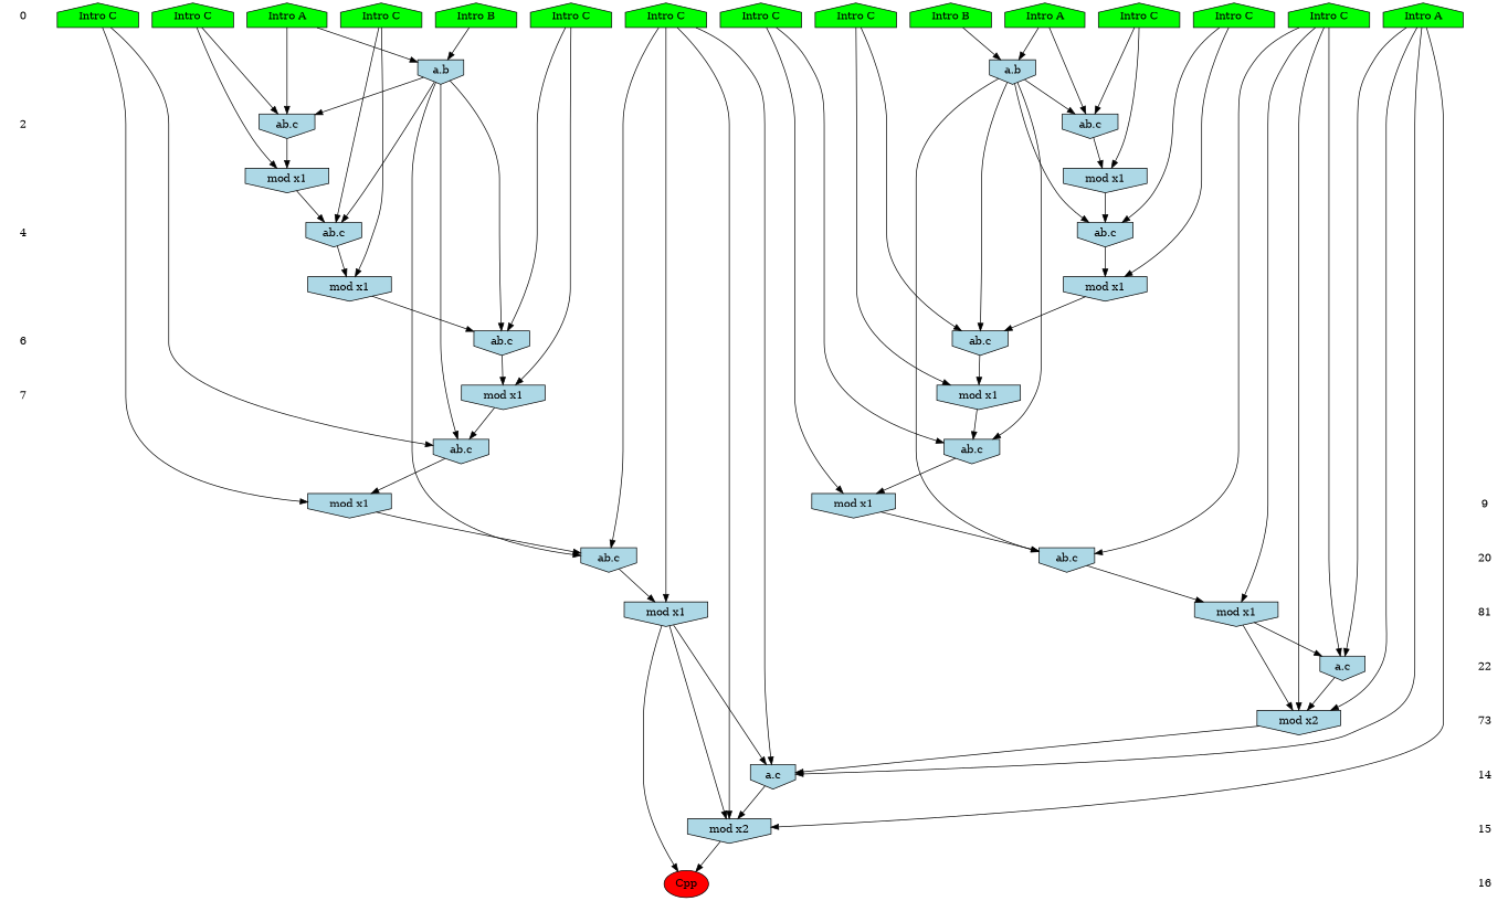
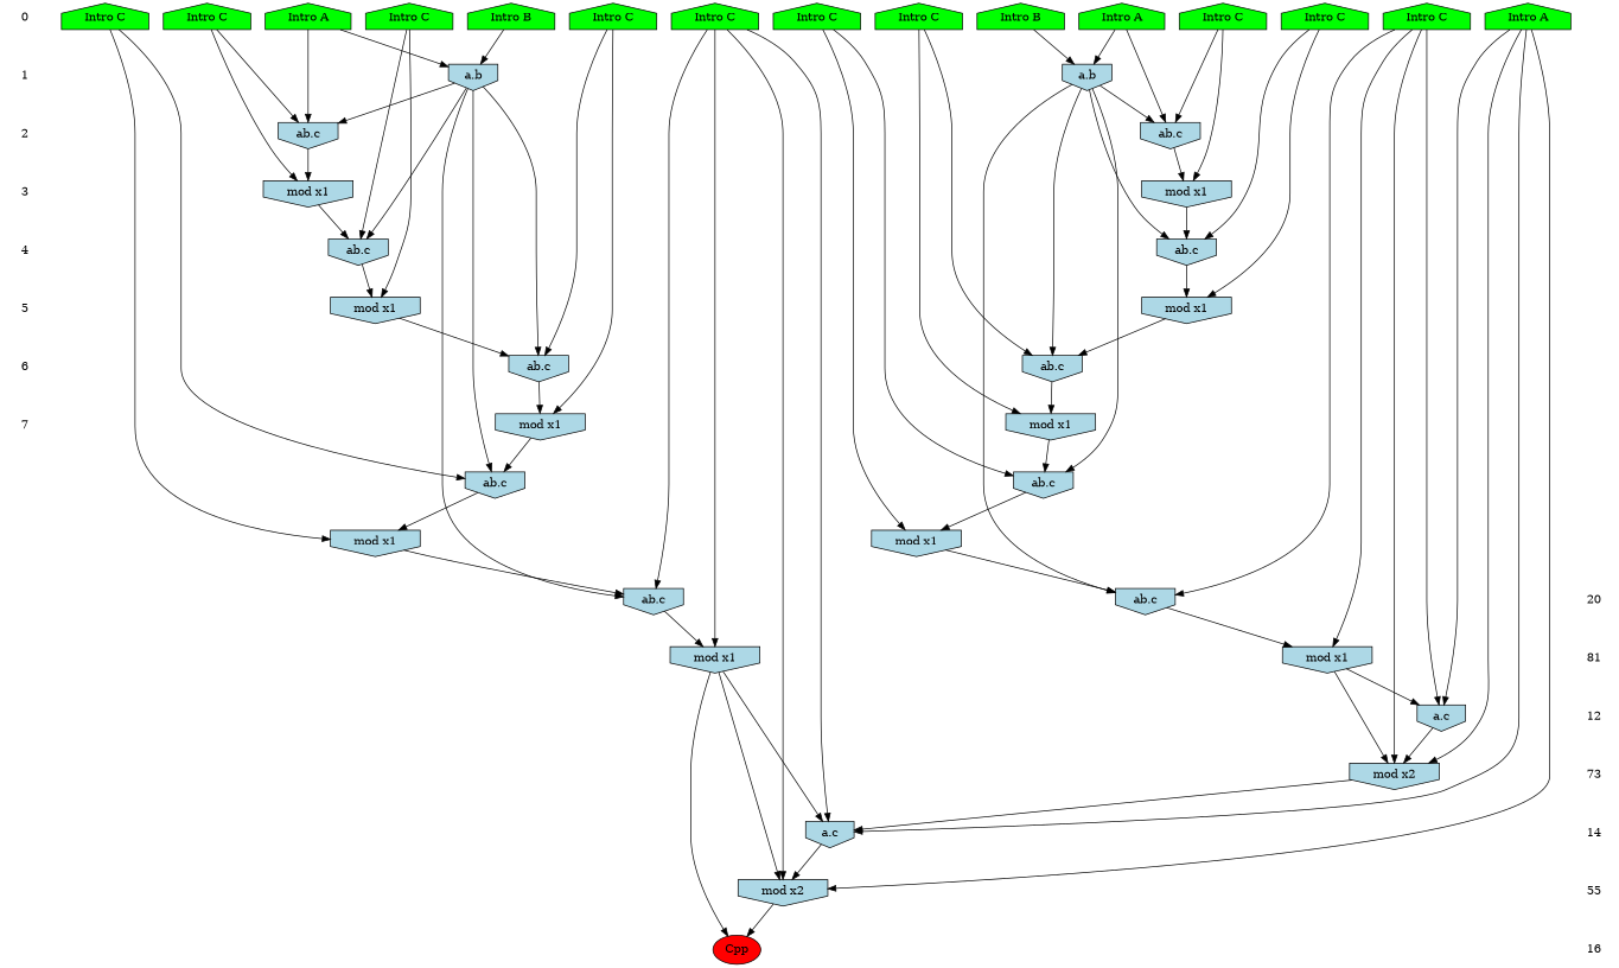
  digraph {
    ranksep=.5
    node [shape=invhouse fillcolor=lightblue style=filled]
    0 [shape=plaintext fillcolor="" style=""]
    n2 [fillcolor=green label="Intro A" shape=house]
    n3 [fillcolor=green label="Intro B" shape=house]
    n4 [fillcolor=green label="Intro A" shape=house]
    n5 [fillcolor=green label="Intro B" shape=house]
    n6 [fillcolor=green label="Intro A" shape=house]
    n7 [fillcolor=green label="Intro C" shape=house]
    n8 [fillcolor=green label="Intro C" shape=house]
    n9 [fillcolor=green label="Intro C" shape=house]
    n10 [fillcolor=green label="Intro C" shape=house]
    n11 [fillcolor=green label="Intro C" shape=house]
    n12 [fillcolor=green label="Intro C" shape=house]
    n13 [fillcolor=green label="Intro C" shape=house]
    n14 [fillcolor=green label="Intro C" shape=house]
    n15 [fillcolor=green label="Intro C" shape=house]
    n16 [fillcolor=green label="Intro C" shape=house]
+   1 [shape=plaintext fillcolor="" style=""]
    n18 [label="a.b"]
    n19 [label="a.b"]
    2 [shape=plaintext fillcolor="" style=""]
    n21 [label="ab.c"]
    n22 [label="ab.c"]
+   3 [shape=plaintext fillcolor="" style=""]
    n24 [label="mod x1"]
    n25 [label="mod x1"]
    4 [shape=plaintext fillcolor="" style=""]
    n27 [label="ab.c"]
    n28 [label="ab.c"]
+   5 [shape=plaintext fillcolor="" style=""]
    n30 [label="mod x1"]
    n31 [label="mod x1"]
-   15 [shape=plaintext fillcolor="" style=""]
+   15 [shape=plaintext label=55 fillcolor="" style=""]
    n33 [label="mod x2"]
    6 [shape=plaintext fillcolor="" style=""]
    n35 [label="ab.c"]
    n36 [label="ab.c"]
    7 [shape=plaintext fillcolor="" style=""]
    n38 [label="mod x1"]
    n39 [label="mod x1"]
    n40 [label="ab.c"]
    n41 [label="ab.c"]
-   9 [shape=plaintext fillcolor="" style=""]
    n43 [label="mod x1"]
    n44 [label="mod x1"]
    n45 [label=20 shape=plaintext fillcolor="" style=""]
    n46 [label="ab.c"]
    n47 [label="ab.c"]
    n48 [label=81 shape=plaintext fillcolor="" style=""]
    n49 [label="mod x1"]
    n50 [label="mod x1"]
-   12 [shape=plaintext label=22 fillcolor="" style=""]
+   12 [shape=plaintext fillcolor="" style=""]
    n52 [label="a.c"]
    n53 [label=73 shape=plaintext fillcolor="" style=""]
    n54 [label="mod x2"]
    14 [shape=plaintext fillcolor="" style=""]
    n56 [label="a.c"]
    16 [shape=plaintext fillcolor="" style=""]
    n58 [fillcolor=red label=Cpp shape=""]
    subgraph sub_1 {
      rank=same
      0
      n2
      n3
      n4
      n5
      n6
      n7
      n8
      n9
      n10
      n11
      n12
      n13
      n14
      n15
      n16
    }
    subgraph sub_2 {
      rank=same
+     1
      n18
      n19
    }
    subgraph sub_3 {
      rank=same
      2
      n21
      n22
    }
    subgraph sub_4 {
      rank=same
+     3
      n24
      n25
    }
    subgraph sub_5 {
      rank=same
      4
      n27
      n28
    }
    subgraph sub_6 {
      rank=same
+     5
      n30
      n31
    }
    subgraph sub_7 {
      rank=same
      15
      n33
    }
    subgraph sub_8 {
      rank=same
      6
      n35
      n36
    }
    subgraph sub_9 {
      rank=same
      7
      n38
      n39
    }
    subgraph sub_10 {
      rank=same
      n40
      n41
    }
    subgraph sub_11 {
      rank=same
-     9
      n43
      n44
    }
    subgraph sub_12 {
      rank=same
      n45
      n46
      n47
    }
    subgraph sub_13 {
      rank=same
      n48
      n49
      n50
    }
    subgraph sub_14 {
      rank=same
      12
      n52
    }
    subgraph sub_15 {
      rank=same
      n53
      n54
    }
    subgraph sub_16 {
      rank=same
      14
      n56
    }
    subgraph sub_17 {
      rank=same
      16
      n58
    }
+   0 -> 1 [style=invis]
    n2 -> n18
    n2 -> n21
    n3 -> n19
    n4 -> n33
    n4 -> n52
    n4 -> n54
    n4 -> n56
    n5 -> n18
    n6 -> n19
    n6 -> n22
    n7 -> n33
    n7 -> n47
    n7 -> n50
    n7 -> n56
    n8 -> n41
    n8 -> n44
    n9 -> n21
    n9 -> n24
    n10 -> n28
    n10 -> n31
    n11 -> n35
    n11 -> n38
    n12 -> n46
    n12 -> n49
    n12 -> n52
    n12 -> n54
    n13 -> n22
    n13 -> n25
    n14 -> n40
    n14 -> n43
    n15 -> n36
    n15 -> n39
    n16 -> n27
    n16 -> n30
+   1 -> 2 [style=invis]
    n18 -> n21
    n18 -> n27
    n18 -> n35
    n18 -> n40
    n18 -> n46
    n19 -> n22
    n19 -> n28
    n19 -> n36
    n19 -> n41
    n19 -> n47
+   2 -> 3 [style=invis]
    n21 -> n24
    n22 -> n25
+   3 -> 4 [style=invis]
    n24 -> n27
    n25 -> n28
+   4 -> 5 [style=invis]
    n27 -> n30
    n28 -> n31
+   5 -> 6 [style=invis]
    n30 -> n35
    n31 -> n36
    15 -> 16 [style=invis]
    n33 -> n58
    6 -> 7 [style=invis]
    n35 -> n38
    n36 -> n39
    n38 -> n40
    n39 -> n41
    n40 -> n43
    n41 -> n44
-   9 -> n45 [style=invis]
    n43 -> n46
    n44 -> n47
    n45 -> n48 [style=invis]
    n46 -> n49
    n47 -> n50
    n48 -> 12 [style=invis]
    n49 -> n52
    n49 -> n54
    n50 -> n33
    n50 -> n56
    n50 -> n58
    12 -> n53 [style=invis]
    n52 -> n54
    n53 -> 14 [style=invis]
    n54 -> n56
    14 -> 15 [style=invis]
    n56 -> n33
  }
